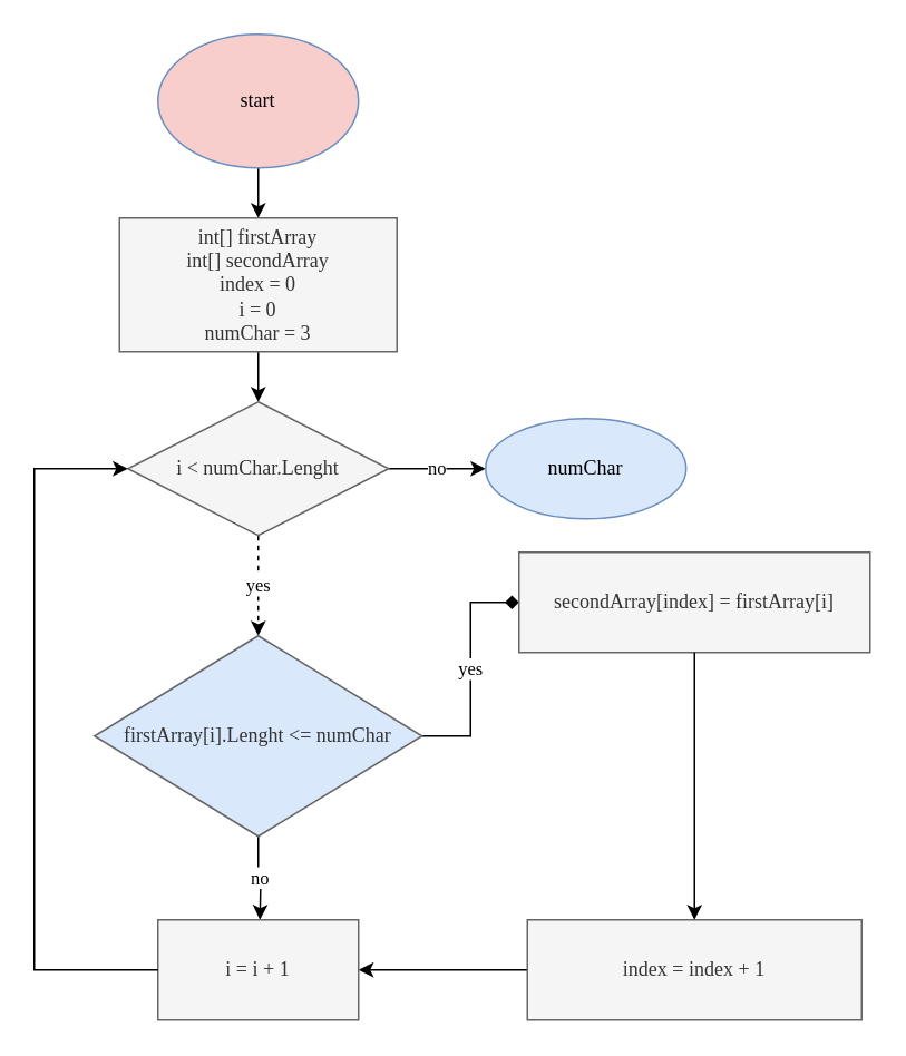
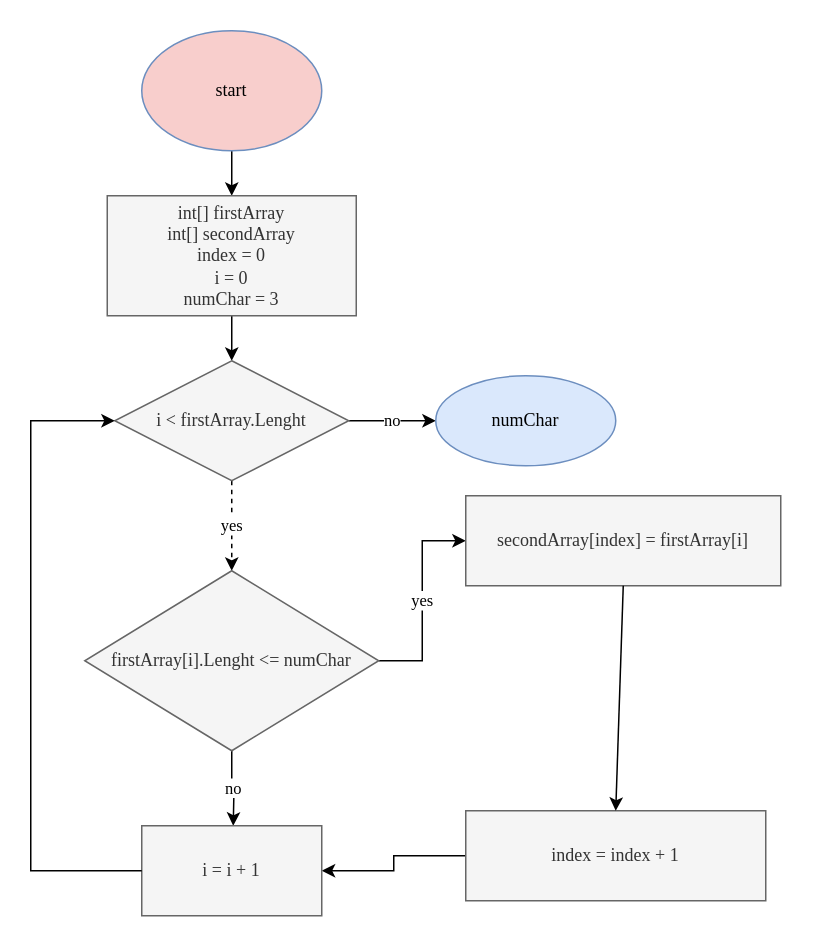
  <mxCell id="0" />
  <mxCell id="1" parent="0" />
  <mxCell id="2" value="" style="edgeStyle=orthogonalEdgeStyle;rounded=0;orthogonalLoop=1;jettySize=auto;html=1;fontFamily=Comic Sans MS;entryX=0.5;entryY=0;entryDx=0;entryDy=0;" parent="1" source="3" target="5" edge="1"><mxGeometry relative="1" as="geometry"><mxPoint x="154" y="60" as="targetPoint" /></mxGeometry></mxCell>
  <mxCell id="3" value="start" style="ellipse;whiteSpace=wrap;html=1;fillColor=#f8cecc;strokeColor=#6c8ebf;fontFamily=Comic Sans MS;" parent="1" vertex="1"><mxGeometry x="94" y="20" width="120" height="80" as="geometry" /></mxCell>
  <mxCell id="4" value="" style="edgeStyle=orthogonalEdgeStyle;rounded=0;orthogonalLoop=1;jettySize=auto;html=1;fontFamily=Comic Sans MS;" parent="1" source="5" target="8" edge="1"><mxGeometry relative="1" as="geometry" /></mxCell>
  <mxCell id="5" value="int[] firstArray&lt;br&gt;int[] secondArray&lt;br&gt;index = 0&lt;br&gt;i = 0&lt;br&gt;numChar = 3" style="whiteSpace=wrap;html=1;fontFamily=Comic Sans MS;fillColor=#f5f5f5;strokeColor=#666666;fontColor=#333333;" parent="1" vertex="1"><mxGeometry x="71" y="130" width="166" height="80" as="geometry" /></mxCell>
  <mxCell id="6" value="yes" style="edgeStyle=orthogonalEdgeStyle;rounded=0;orthogonalLoop=1;jettySize=auto;html=1;fontFamily=Comic Sans MS;dashed=1;" parent="1" source="8" target="11" edge="1"><mxGeometry relative="1" as="geometry" /></mxCell>
  <mxCell id="7" value="no" style="edgeStyle=orthogonalEdgeStyle;rounded=0;orthogonalLoop=1;jettySize=auto;html=1;fontFamily=Comic Sans MS;" parent="1" source="8" edge="1"><mxGeometry relative="1" as="geometry"><mxPoint x="290" y="280" as="targetPoint" /></mxGeometry></mxCell>
- <mxCell id="8" value="i &amp;lt; numChar.Lenght" style="rhombus;whiteSpace=wrap;html=1;fontFamily=Comic Sans MS;fillColor=#f5f5f5;strokeColor=#666666;fontColor=#333333;" parent="1" vertex="1"><mxGeometry x="76" y="240" width="156" height="80" as="geometry" /></mxCell>
- <mxCell id="9" value="yes" style="edgeStyle=orthogonalEdgeStyle;rounded=0;orthogonalLoop=1;jettySize=auto;html=1;fontFamily=Comic Sans MS;endArrow=diamond;" parent="1" source="11" target="12" edge="1"><mxGeometry relative="1" as="geometry" /></mxCell>
+ <mxCell id="8" value="i &amp;lt; firstArray.Lenght" style="rhombus;whiteSpace=wrap;html=1;fontFamily=Comic Sans MS;fillColor=#f5f5f5;strokeColor=#666666;fontColor=#333333;" parent="1" vertex="1"><mxGeometry x="76" y="240" width="156" height="80" as="geometry" /></mxCell>
+ <mxCell id="9" value="yes" style="edgeStyle=orthogonalEdgeStyle;rounded=0;orthogonalLoop=1;jettySize=auto;html=1;fontFamily=Comic Sans MS;" parent="1" source="11" target="12" edge="1"><mxGeometry relative="1" as="geometry" /></mxCell>
  <mxCell id="10" value="no" style="edgeStyle=orthogonalEdgeStyle;rounded=0;orthogonalLoop=1;jettySize=auto;html=1;fontFamily=Comic Sans MS;" parent="1" source="11" edge="1"><mxGeometry relative="1" as="geometry"><mxPoint x="155" y="550" as="targetPoint" /></mxGeometry></mxCell>
- <mxCell id="11" value="firstArray[i].Lenght &amp;lt;= numChar" style="rhombus;whiteSpace=wrap;html=1;fontFamily=Comic Sans MS;fillColor=#dae8fc;strokeColor=#666666;fontColor=#333333;" parent="1" vertex="1"><mxGeometry x="56" y="380" width="196" height="120" as="geometry" /></mxCell>
+ <mxCell id="11" value="firstArray[i].Lenght &amp;lt;= numChar" style="rhombus;whiteSpace=wrap;html=1;fontFamily=Comic Sans MS;fillColor=#f5f5f5;strokeColor=#666666;fontColor=#333333;" parent="1" vertex="1"><mxGeometry x="56" y="380" width="196" height="120" as="geometry" /></mxCell>
  <mxCell id="12" value="secondArray[index] = firstArray[i]" style="whiteSpace=wrap;html=1;fontFamily=Comic Sans MS;fillColor=#f5f5f5;strokeColor=#666666;fontColor=#333333;" parent="1" vertex="1"><mxGeometry x="310" y="330" width="210" height="60" as="geometry" /></mxCell>
  <mxCell id="13" value="numChar" style="ellipse;whiteSpace=wrap;html=1;fontFamily=Comic Sans MS;fillColor=#dae8fc;strokeColor=#6c8ebf;" parent="1" vertex="1"><mxGeometry x="290" y="250" width="120" height="60" as="geometry" /></mxCell>
  <mxCell id="14" style="edgeStyle=orthogonalEdgeStyle;rounded=0;orthogonalLoop=1;jettySize=auto;html=1;entryX=1;entryY=0.5;entryDx=0;entryDy=0;" edge="1" parent="1" source="15" target="16"><mxGeometry relative="1" as="geometry"><mxPoint x="300" y="620" as="targetPoint" /></mxGeometry></mxCell>
- <mxCell id="15" value="index = index + 1" style="whiteSpace=wrap;html=1;fontFamily=Comic Sans MS;fillColor=#f5f5f5;strokeColor=#666666;fontColor=#333333;" parent="1" vertex="1"><mxGeometry x="315" y="550" width="200" height="60" as="geometry" /></mxCell>
+ <mxCell id="15" value="index = index + 1" style="whiteSpace=wrap;html=1;fontFamily=Comic Sans MS;fillColor=#f5f5f5;strokeColor=#666666;fontColor=#333333;" parent="1" vertex="1"><mxGeometry x="310" y="540" width="200" height="60" as="geometry" /></mxCell>
  <mxCell id="16" value="i = i + 1" style="whiteSpace=wrap;html=1;fontFamily=Comic Sans MS;fillColor=#f5f5f5;strokeColor=#666666;fontColor=#333333;" parent="1" vertex="1"><mxGeometry x="94" y="550" width="120" height="60" as="geometry" /></mxCell>
  <mxCell id="17" value="" style="endArrow=classic;html=1;rounded=0;fontFamily=Comic Sans MS;exitX=0.5;exitY=1;exitDx=0;exitDy=0;entryX=0.5;entryY=0;entryDx=0;entryDy=0;" parent="1" source="12" target="15" edge="1"><mxGeometry width="50" height="50" relative="1" as="geometry"><mxPoint x="130" y="490" as="sourcePoint" /><mxPoint x="180" y="440" as="targetPoint" /><Array as="points" /></mxGeometry></mxCell>
  <mxCell id="18" value="" style="endArrow=classic;html=1;rounded=0;fontFamily=Comic Sans MS;exitX=0;exitY=0.5;exitDx=0;exitDy=0;entryX=0;entryY=0.5;entryDx=0;entryDy=0;" parent="1" source="16" target="8" edge="1"><mxGeometry width="50" height="50" relative="1" as="geometry"><mxPoint x="130" y="490" as="sourcePoint" /><mxPoint x="180" y="440" as="targetPoint" /><Array as="points"><mxPoint x="20" y="580" /><mxPoint x="20" y="280" /></Array></mxGeometry></mxCell>
